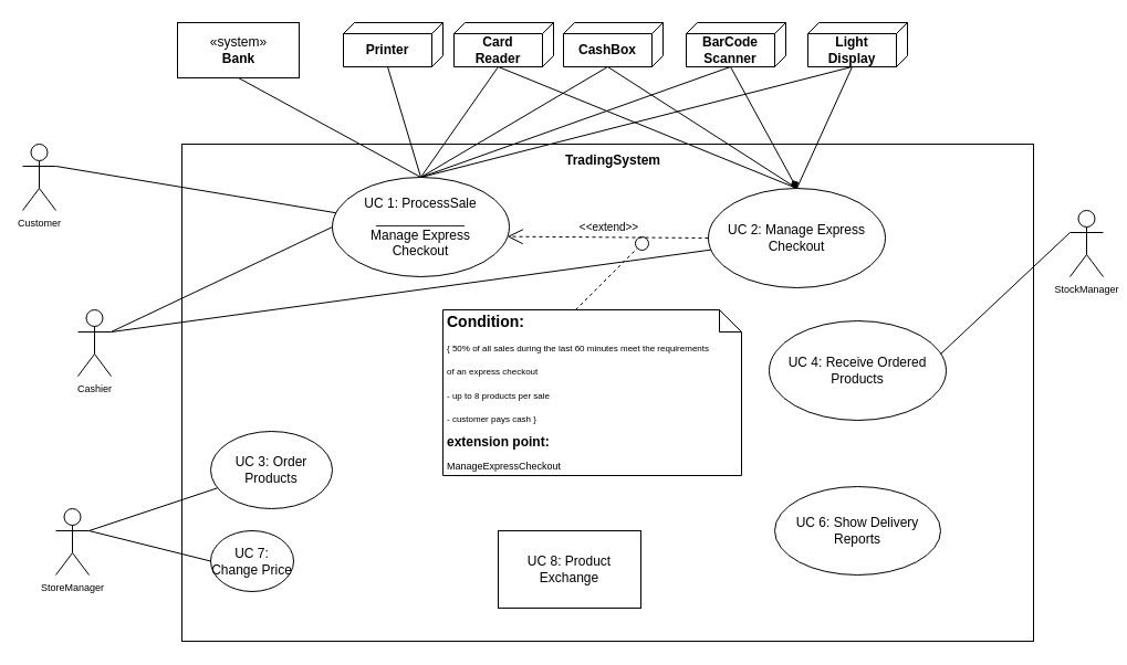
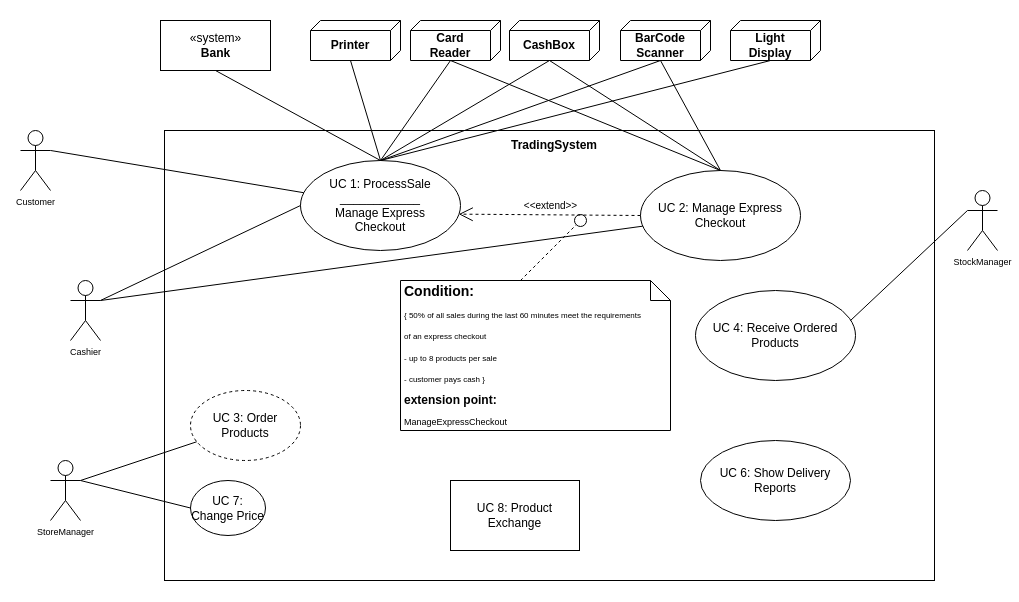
  <mxCell id="0" />
  <mxCell id="1" parent="0" />
  <mxCell id="2" value="" style="rounded=0;whiteSpace=wrap;html=1;fontColor=default;strokeColor=default;fillColor=default;" vertex="1" parent="1"><mxGeometry x="164" y="130" width="770" height="450" as="geometry" /></mxCell>
  <mxCell id="3" value="&lt;b&gt;TradingSystem&lt;/b&gt;" style="text;html=1;strokeColor=none;fillColor=none;align=center;verticalAlign=middle;whiteSpace=wrap;rounded=0;fontColor=default;" vertex="1" parent="1"><mxGeometry x="524" y="130" width="60" height="30" as="geometry" /></mxCell>
  <mxCell id="4" value="«system»&lt;br&gt;&lt;b&gt;Bank&lt;/b&gt;" style="html=1;fontColor=default;strokeColor=default;fillColor=default;" vertex="1" parent="1"><mxGeometry x="160" y="20" width="110" height="50" as="geometry" /></mxCell>
  <mxCell id="5" value="" style="verticalAlign=top;align=left;spacingTop=8;spacingLeft=2;spacingRight=12;shape=cube;size=10;direction=south;fontStyle=4;html=1;fontColor=default;strokeColor=default;fillColor=default;" vertex="1" parent="1"><mxGeometry x="310" y="20" width="90" height="40" as="geometry" /></mxCell>
  <mxCell id="6" value="&lt;b&gt;Printer&lt;/b&gt;" style="text;html=1;strokeColor=none;fillColor=none;align=center;verticalAlign=middle;whiteSpace=wrap;rounded=0;fontColor=default;" vertex="1" parent="1"><mxGeometry x="320" y="30" width="60" height="30" as="geometry" /></mxCell>
  <mxCell id="7" value="" style="verticalAlign=top;align=left;spacingTop=8;spacingLeft=2;spacingRight=12;shape=cube;size=10;direction=south;fontStyle=4;html=1;fontColor=default;strokeColor=default;fillColor=default;" vertex="1" parent="1"><mxGeometry x="410" y="20" width="90" height="40" as="geometry" /></mxCell>
  <mxCell id="8" value="&lt;b&gt;Card Reader&lt;/b&gt;" style="text;html=1;strokeColor=none;fillColor=none;align=center;verticalAlign=middle;whiteSpace=wrap;rounded=0;fontColor=default;" vertex="1" parent="1"><mxGeometry x="420" y="30" width="60" height="30" as="geometry" /></mxCell>
  <mxCell id="9" value="" style="verticalAlign=top;align=left;spacingTop=8;spacingLeft=2;spacingRight=12;shape=cube;size=10;direction=south;fontStyle=4;html=1;fontColor=default;strokeColor=default;fillColor=default;" vertex="1" parent="1"><mxGeometry x="509" y="20" width="90" height="40" as="geometry" /></mxCell>
  <mxCell id="10" value="&lt;b&gt;CashBox&lt;/b&gt;" style="text;html=1;strokeColor=none;fillColor=none;align=center;verticalAlign=middle;whiteSpace=wrap;rounded=0;fontColor=default;" vertex="1" parent="1"><mxGeometry x="519" y="30" width="60" height="30" as="geometry" /></mxCell>
  <mxCell id="11" value="" style="verticalAlign=top;align=left;spacingTop=8;spacingLeft=2;spacingRight=12;shape=cube;size=10;direction=south;fontStyle=4;html=1;fontColor=default;strokeColor=default;fillColor=default;" vertex="1" parent="1"><mxGeometry x="620" y="20" width="90" height="40" as="geometry" /></mxCell>
  <mxCell id="12" value="&lt;b&gt;BarCode&lt;br&gt;Scanner&lt;/b&gt;" style="text;html=1;strokeColor=none;fillColor=none;align=center;verticalAlign=middle;whiteSpace=wrap;rounded=0;fontColor=default;" vertex="1" parent="1"><mxGeometry x="630" y="30" width="60" height="30" as="geometry" /></mxCell>
  <mxCell id="13" value="" style="verticalAlign=top;align=left;spacingTop=8;spacingLeft=2;spacingRight=12;shape=cube;size=10;direction=south;fontStyle=4;html=1;fontColor=default;strokeColor=default;fillColor=default;" vertex="1" parent="1"><mxGeometry x="730" y="20" width="90" height="40" as="geometry" /></mxCell>
  <mxCell id="14" value="&lt;b&gt;Light&lt;br&gt;Display&lt;br&gt;&lt;/b&gt;" style="text;html=1;strokeColor=none;fillColor=none;align=center;verticalAlign=middle;whiteSpace=wrap;rounded=0;fontColor=default;" vertex="1" parent="1"><mxGeometry x="740" y="30" width="60" height="30" as="geometry" /></mxCell>
  <mxCell id="15" value="UC 1: ProcessSale&lt;br&gt;____________&lt;br&gt;Manage Express&lt;br&gt;Checkout" style="ellipse;whiteSpace=wrap;html=1;fontColor=default;strokeColor=default;fillColor=default;" vertex="1" parent="1"><mxGeometry x="300" y="160" width="160" height="90" as="geometry" /></mxCell>
- <mxCell id="16" value="UC 3: Order Products" style="ellipse;whiteSpace=wrap;html=1;fontColor=default;strokeColor=default;fillColor=default;" vertex="1" parent="1"><mxGeometry x="190" y="390" width="110" height="70" as="geometry" /></mxCell>
+ <mxCell id="16" value="UC 3: Order Products" style="ellipse;whiteSpace=wrap;html=1;fontColor=default;strokeColor=default;fillColor=default;dashed=1;" vertex="1" parent="1"><mxGeometry x="190" y="390" width="110" height="70" as="geometry" /></mxCell>
  <mxCell id="17" value="UC 7: Change Price" style="ellipse;whiteSpace=wrap;html=1;fontColor=default;strokeColor=default;fillColor=default;" vertex="1" parent="1"><mxGeometry x="190" y="480" width="75" height="55" as="geometry" /></mxCell>
  <mxCell id="18" value="UC 8: Product Exchange" style="whiteSpace=wrap;html=1;fontColor=default;strokeColor=default;fillColor=default;rounded=0;" vertex="1" parent="1"><mxGeometry x="450" y="480" width="129" height="70" as="geometry" /></mxCell>
  <mxCell id="19" value="UC 6: Show Delivery Reports" style="ellipse;whiteSpace=wrap;html=1;fontColor=default;strokeColor=default;fillColor=default;" vertex="1" parent="1"><mxGeometry x="700" y="440" width="150" height="80" as="geometry" /></mxCell>
  <mxCell id="20" value="UC 4: Receive Ordered Products" style="ellipse;whiteSpace=wrap;html=1;fontColor=default;strokeColor=default;fillColor=default;" vertex="1" parent="1"><mxGeometry x="695" y="290" width="160" height="90" as="geometry" /></mxCell>
  <mxCell id="21" value="UC 2: Manage Express Checkout" style="ellipse;whiteSpace=wrap;html=1;fontColor=default;strokeColor=default;fillColor=default;" vertex="1" parent="1"><mxGeometry x="640" y="170" width="160" height="90" as="geometry" /></mxCell>
  <mxCell id="22" value="" style="shape=note;size=20;whiteSpace=wrap;html=1;fontColor=default;strokeColor=default;fillColor=default;" vertex="1" parent="1"><mxGeometry x="400" y="280" width="270" height="150" as="geometry" /></mxCell>
  <mxCell id="23" value="&lt;h1 style=&quot;text-align: left&quot;&gt;&lt;span style=&quot;font-size: 14px&quot;&gt;Condition:&amp;nbsp;&lt;/span&gt;&lt;span style=&quot;font-size: 12px ; font-weight: 400&quot;&gt;&lt;br&gt;&lt;/span&gt;&lt;font style=&quot;font-weight: normal ; font-size: 8px&quot;&gt;{ 50% of all sales during the last 60 minutes meet the requirements of an express checkout&lt;br&gt;- up to 8 products per sale&lt;br&gt;- customer pays cash }&lt;/font&gt;&lt;br&gt;&lt;font style=&quot;font-size: 12px&quot;&gt;extension point:&lt;br&gt;&lt;/font&gt;&lt;font style=&quot;font-size: 9px ; font-weight: normal&quot;&gt;ManageExpressCheckout&lt;/font&gt;&lt;/h1&gt;" style="text;html=1;strokeColor=none;fillColor=default;align=center;verticalAlign=middle;whiteSpace=wrap;rounded=0;fontSize=9;fontColor=default;" vertex="1" parent="1"><mxGeometry x="403" y="295" width="240" height="120" as="geometry" /></mxCell>
  <mxCell id="24" value="StoreManager&lt;br&gt;" style="shape=umlActor;verticalLabelPosition=bottom;verticalAlign=top;html=1;fontSize=9;fontColor=default;strokeColor=default;fillColor=default;" vertex="1" parent="1"><mxGeometry x="50" y="460" width="30" height="60" as="geometry" /></mxCell>
  <mxCell id="25" value="" style="endArrow=none;html=1;rounded=0;labelBackgroundColor=default;fontSize=9;fontColor=default;strokeColor=default;" edge="1" parent="1" target="16"><mxGeometry width="50" height="50" relative="1" as="geometry"><mxPoint x="80" y="480" as="sourcePoint" /><mxPoint x="130" y="430" as="targetPoint" /></mxGeometry></mxCell>
  <mxCell id="26" value="" style="endArrow=none;html=1;rounded=0;labelBackgroundColor=default;fontSize=9;fontColor=default;strokeColor=default;entryX=0;entryY=0.5;entryDx=0;entryDy=0;" edge="1" parent="1" target="17"><mxGeometry width="50" height="50" relative="1" as="geometry"><mxPoint x="80" y="480" as="sourcePoint" /><mxPoint x="310" y="475" as="targetPoint" /></mxGeometry></mxCell>
  <mxCell id="27" value="StockManager" style="shape=umlActor;verticalLabelPosition=bottom;verticalAlign=top;html=1;fontSize=9;fontColor=default;strokeColor=default;fillColor=default;" vertex="1" parent="1"><mxGeometry x="967" y="190" width="30" height="60" as="geometry" /></mxCell>
  <mxCell id="28" value="" style="endArrow=none;html=1;rounded=0;labelBackgroundColor=default;fontSize=9;fontColor=default;strokeColor=default;entryX=0;entryY=0.333;entryDx=0;entryDy=0;entryPerimeter=0;" edge="1" parent="1" target="27"><mxGeometry width="50" height="50" relative="1" as="geometry"><mxPoint x="850" y="320" as="sourcePoint" /><mxPoint x="900" y="270" as="targetPoint" /></mxGeometry></mxCell>
  <mxCell id="29" value="Cashier" style="shape=umlActor;verticalLabelPosition=bottom;verticalAlign=top;html=1;fontSize=9;fontColor=default;strokeColor=default;fillColor=default;" vertex="1" parent="1"><mxGeometry x="70" y="280" width="30" height="60" as="geometry" /></mxCell>
  <mxCell id="30" value="Customer" style="shape=umlActor;verticalLabelPosition=bottom;verticalAlign=top;html=1;fontSize=9;fontColor=default;strokeColor=default;fillColor=default;" vertex="1" parent="1"><mxGeometry x="20" y="130" width="30" height="60" as="geometry" /></mxCell>
  <mxCell id="31" value="" style="endArrow=none;html=1;rounded=0;labelBackgroundColor=default;fontSize=9;fontColor=default;strokeColor=default;exitX=1;exitY=0.333;exitDx=0;exitDy=0;exitPerimeter=0;" edge="1" parent="1" source="30" target="15"><mxGeometry width="50" height="50" relative="1" as="geometry"><mxPoint x="70" y="210" as="sourcePoint" /><mxPoint x="120" y="160" as="targetPoint" /></mxGeometry></mxCell>
  <mxCell id="32" value="" style="endArrow=none;html=1;rounded=0;labelBackgroundColor=default;fontSize=9;fontColor=default;strokeColor=default;exitX=1;exitY=0.333;exitDx=0;exitDy=0;exitPerimeter=0;entryX=0;entryY=0.5;entryDx=0;entryDy=0;" edge="1" parent="1" source="29" target="15"><mxGeometry width="50" height="50" relative="1" as="geometry"><mxPoint x="60" y="160" as="sourcePoint" /><mxPoint x="314.448" y="210.204" as="targetPoint" /></mxGeometry></mxCell>
  <mxCell id="33" value="" style="endArrow=none;html=1;rounded=0;labelBackgroundColor=default;fontSize=9;fontColor=default;strokeColor=default;" edge="1" parent="1" target="21"><mxGeometry width="50" height="50" relative="1" as="geometry"><mxPoint x="100" y="300" as="sourcePoint" /><mxPoint x="310" y="225" as="targetPoint" /></mxGeometry></mxCell>
  <mxCell id="34" value="&lt;font style=&quot;font-size: 10px&quot;&gt;&amp;lt;&amp;lt;extend&amp;gt;&amp;gt;&lt;/font&gt;" style="endArrow=open;endSize=12;dashed=1;html=1;rounded=0;labelBackgroundColor=default;fontSize=8;fontColor=default;strokeColor=default;exitX=0;exitY=0.5;exitDx=0;exitDy=0;entryX=0.989;entryY=0.596;entryDx=0;entryDy=0;entryPerimeter=0;" edge="1" parent="1" source="21" target="15"><mxGeometry x="-0.009" y="-9" width="160" relative="1" as="geometry"><mxPoint x="460" y="210" as="sourcePoint" /><mxPoint x="480" y="100" as="targetPoint" /><mxPoint as="offset" /></mxGeometry></mxCell>
  <mxCell id="35" value="" style="endArrow=oval;dashed=1;endFill=0;endSize=12;html=1;rounded=0;labelBackgroundColor=default;fontSize=10;fontColor=default;strokeColor=default;" edge="1" parent="1"><mxGeometry width="160" relative="1" as="geometry"><mxPoint x="520" y="280" as="sourcePoint" /><mxPoint x="580" y="220" as="targetPoint" /></mxGeometry></mxCell>
  <mxCell id="36" value="" style="endArrow=none;html=1;rounded=0;labelBackgroundColor=default;fontSize=9;fontColor=default;strokeColor=default;exitX=0.5;exitY=1;exitDx=0;exitDy=0;" edge="1" parent="1" source="4"><mxGeometry width="50" height="50" relative="1" as="geometry"><mxPoint x="60" y="160" as="sourcePoint" /><mxPoint x="380" y="160" as="targetPoint" /></mxGeometry></mxCell>
  <mxCell id="37" value="" style="endArrow=none;html=1;rounded=0;labelBackgroundColor=default;fontSize=9;fontColor=default;strokeColor=default;exitX=0.5;exitY=1;exitDx=0;exitDy=0;entryX=0.5;entryY=0;entryDx=0;entryDy=0;" edge="1" parent="1" source="6" target="15"><mxGeometry width="50" height="50" relative="1" as="geometry"><mxPoint x="320" y="70" as="sourcePoint" /><mxPoint x="428.728" y="173.014" as="targetPoint" /></mxGeometry></mxCell>
  <mxCell id="38" value="" style="endArrow=none;html=1;rounded=0;labelBackgroundColor=default;fontSize=9;fontColor=default;strokeColor=default;exitX=0.5;exitY=1;exitDx=0;exitDy=0;entryX=0.5;entryY=0;entryDx=0;entryDy=0;" edge="1" parent="1" source="8" target="15"><mxGeometry width="50" height="50" relative="1" as="geometry"><mxPoint x="360" y="70" as="sourcePoint" /><mxPoint x="390" y="170" as="targetPoint" /></mxGeometry></mxCell>
  <mxCell id="39" value="" style="endArrow=none;html=1;rounded=0;labelBackgroundColor=default;fontSize=9;fontColor=default;strokeColor=default;exitX=0.5;exitY=1;exitDx=0;exitDy=0;entryX=0.5;entryY=0;entryDx=0;entryDy=0;" edge="1" parent="1" source="10" target="15"><mxGeometry width="50" height="50" relative="1" as="geometry"><mxPoint x="460" y="70" as="sourcePoint" /><mxPoint x="390" y="170" as="targetPoint" /></mxGeometry></mxCell>
  <mxCell id="40" value="" style="endArrow=none;html=1;rounded=0;labelBackgroundColor=default;fontSize=9;fontColor=default;strokeColor=default;exitX=0.5;exitY=1;exitDx=0;exitDy=0;entryX=0.5;entryY=0;entryDx=0;entryDy=0;" edge="1" parent="1" source="12" target="15"><mxGeometry width="50" height="50" relative="1" as="geometry"><mxPoint x="470" y="80" as="sourcePoint" /><mxPoint x="400" y="180" as="targetPoint" /></mxGeometry></mxCell>
  <mxCell id="41" value="" style="endArrow=none;html=1;rounded=0;labelBackgroundColor=default;fontSize=9;fontColor=default;strokeColor=default;exitX=0;exitY=0;exitDx=40;exitDy=50;entryX=0.5;entryY=0;entryDx=0;entryDy=0;exitPerimeter=0;" edge="1" parent="1" source="13" target="15"><mxGeometry width="50" height="50" relative="1" as="geometry"><mxPoint x="670" y="70" as="sourcePoint" /><mxPoint x="390" y="170" as="targetPoint" /></mxGeometry></mxCell>
- <mxCell id="42" value="" style="endArrow=none;html=1;rounded=0;labelBackgroundColor=default;fontSize=9;fontColor=default;strokeColor=default;exitX=0.5;exitY=1;exitDx=0;exitDy=0;entryX=0.5;entryY=0;entryDx=0;entryDy=0;" edge="1" parent="1" source="14" target="21"><mxGeometry width="50" height="50" relative="1" as="geometry"><mxPoint x="680" y="80" as="sourcePoint" /><mxPoint x="400" y="180" as="targetPoint" /></mxGeometry></mxCell>
- <mxCell id="43" value="" style="endArrow=diamond;html=1;rounded=0;labelBackgroundColor=default;fontSize=9;fontColor=default;strokeColor=default;exitX=0.5;exitY=1;exitDx=0;exitDy=0;entryX=0.5;entryY=0;entryDx=0;entryDy=0;" edge="1" parent="1" source="12" target="21"><mxGeometry width="50" height="50" relative="1" as="geometry"><mxPoint x="780" y="70" as="sourcePoint" /><mxPoint x="730" y="180" as="targetPoint" /></mxGeometry></mxCell>
+ <mxCell id="43" value="" style="endArrow=none;html=1;rounded=0;labelBackgroundColor=default;fontSize=9;fontColor=default;strokeColor=default;exitX=0.5;exitY=1;exitDx=0;exitDy=0;entryX=0.5;entryY=0;entryDx=0;entryDy=0;" edge="1" parent="1" source="12" target="21"><mxGeometry width="50" height="50" relative="1" as="geometry"><mxPoint x="780" y="70" as="sourcePoint" /><mxPoint x="730" y="180" as="targetPoint" /></mxGeometry></mxCell>
  <mxCell id="44" value="" style="endArrow=none;html=1;rounded=0;labelBackgroundColor=default;fontSize=9;fontColor=default;strokeColor=default;exitX=0.5;exitY=1;exitDx=0;exitDy=0;" edge="1" parent="1" source="10"><mxGeometry width="50" height="50" relative="1" as="geometry"><mxPoint x="670" y="70" as="sourcePoint" /><mxPoint x="720" y="170" as="targetPoint" /></mxGeometry></mxCell>
  <mxCell id="45" value="" style="endArrow=none;html=1;rounded=0;labelBackgroundColor=default;fontSize=9;fontColor=default;strokeColor=default;exitX=0.5;exitY=1;exitDx=0;exitDy=0;entryX=0.5;entryY=0;entryDx=0;entryDy=0;" edge="1" parent="1" source="8" target="21"><mxGeometry width="50" height="50" relative="1" as="geometry"><mxPoint x="559" y="70" as="sourcePoint" /><mxPoint x="730" y="180" as="targetPoint" /></mxGeometry></mxCell>
